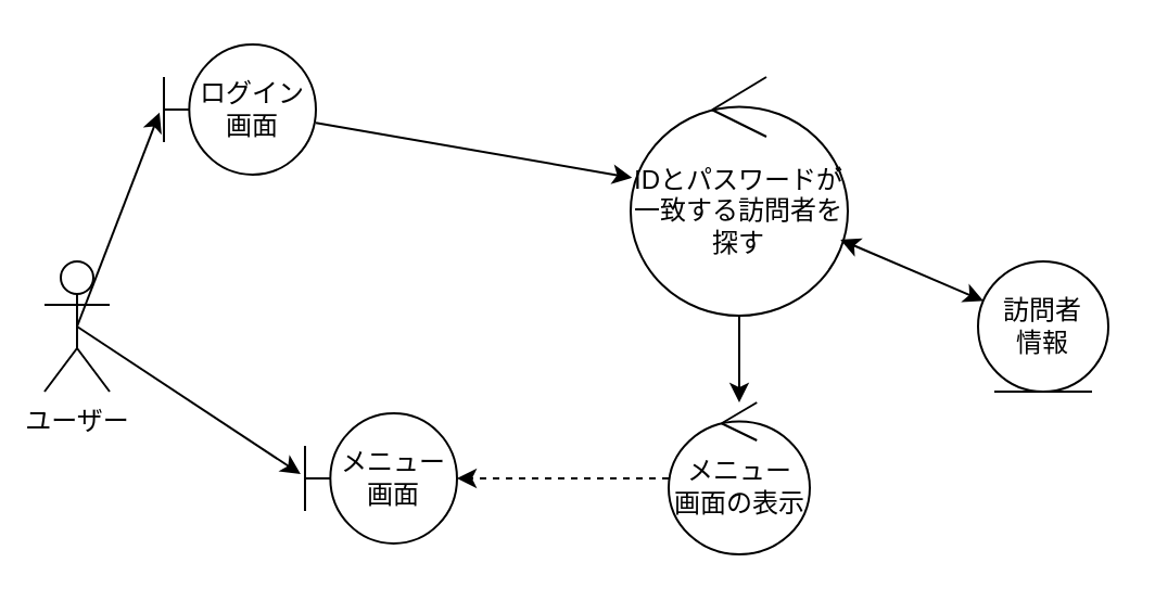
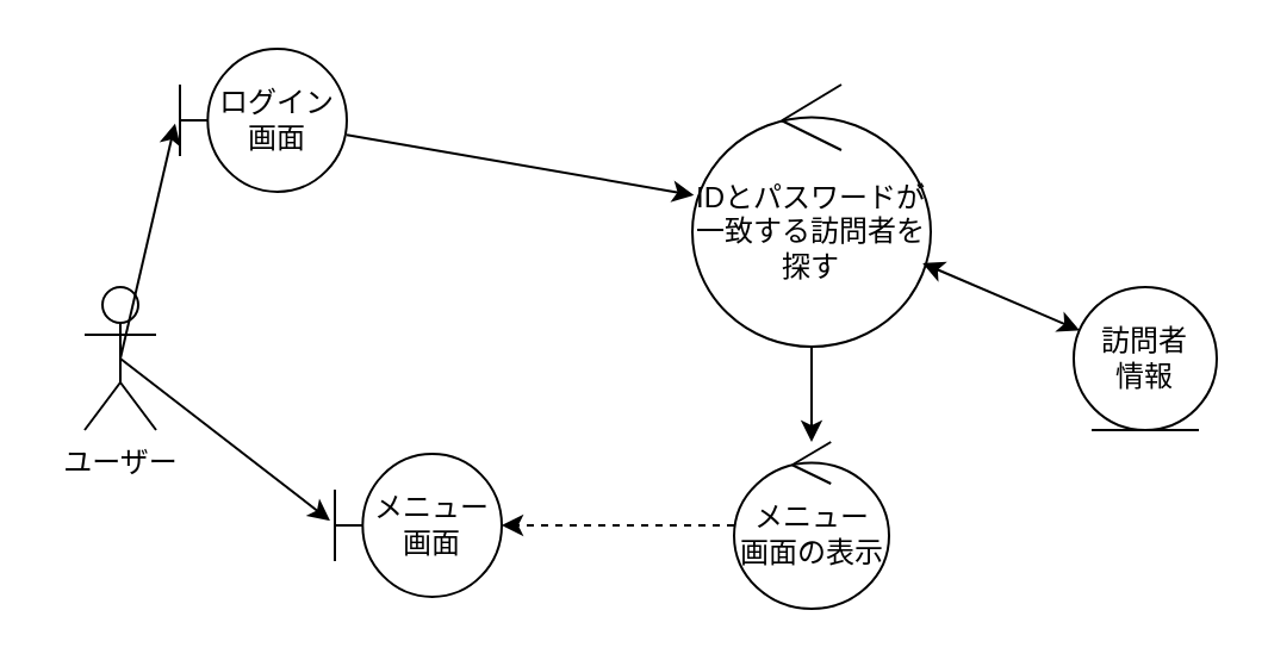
  <mxCell id="0" />
  <mxCell id="1" parent="0" />
- <mxCell id="2" value="ユーザー" style="shape=umlActor;verticalLabelPosition=bottom;verticalAlign=top;html=1;" vertex="1" parent="1"><mxGeometry x="20" y="120" width="30" height="60" as="geometry" /></mxCell>
+ <mxCell id="2" value="ユーザー" style="shape=umlActor;verticalLabelPosition=bottom;verticalAlign=top;html=1;" vertex="1" parent="1"><mxGeometry x="35" y="120" width="30" height="60" as="geometry" /></mxCell>
  <mxCell id="3" value="ログイン画面" style="shape=umlBoundary;whiteSpace=wrap;html=1;" vertex="1" parent="1"><mxGeometry x="75" y="20" width="70" height="60" as="geometry" /></mxCell>
  <mxCell id="4" value="メニュー画面" style="shape=umlBoundary;whiteSpace=wrap;html=1;" vertex="1" parent="1"><mxGeometry x="140" y="190" width="70" height="60" as="geometry" /></mxCell>
  <mxCell id="5" value="" style="endArrow=classic;html=1;rounded=0;exitX=0.5;exitY=0.5;exitDx=0;exitDy=0;exitPerimeter=0;entryX=-0.029;entryY=0.522;entryDx=0;entryDy=0;entryPerimeter=0;" edge="1" parent="1" source="2" target="3"><mxGeometry width="50" height="50" relative="1" as="geometry"><mxPoint x="240" y="190" as="sourcePoint" /><mxPoint x="290" y="140" as="targetPoint" /></mxGeometry></mxCell>
  <mxCell id="6" value="" style="endArrow=classic;html=1;rounded=0;exitX=0.5;exitY=0.5;exitDx=0;exitDy=0;exitPerimeter=0;entryX=-0.029;entryY=0.467;entryDx=0;entryDy=0;entryPerimeter=0;" edge="1" parent="1" source="2" target="4"><mxGeometry width="50" height="50" relative="1" as="geometry"><mxPoint x="140" y="240" as="sourcePoint" /><mxPoint x="245" y="180" as="targetPoint" /></mxGeometry></mxCell>
  <mxCell id="7" value="IDとパスワードが一致する訪問者を探す" style="ellipse;shape=umlControl;whiteSpace=wrap;html=1;" vertex="1" parent="1"><mxGeometry x="290" y="35" width="100" height="110" as="geometry" /></mxCell>
  <mxCell id="8" value="訪問者&lt;br&gt;情報" style="ellipse;shape=umlEntity;whiteSpace=wrap;html=1;" vertex="1" parent="1"><mxGeometry x="450" y="120" width="60" height="60" as="geometry" /></mxCell>
  <mxCell id="9" value="メニュー&lt;br&gt;画面の表示" style="ellipse;shape=umlControl;whiteSpace=wrap;html=1;" vertex="1" parent="1"><mxGeometry x="307.5" y="185" width="65" height="70" as="geometry" /></mxCell>
  <mxCell id="10" value="" style="endArrow=classic;html=1;rounded=0;" edge="1" parent="1" source="3" target="7"><mxGeometry width="50" height="50" relative="1" as="geometry"><mxPoint x="100" y="170" as="sourcePoint" /><mxPoint x="205" y="110" as="targetPoint" /></mxGeometry></mxCell>
  <mxCell id="11" value="" style="endArrow=classic;html=1;rounded=0;dashed=1;" edge="1" parent="1" source="9" target="4"><mxGeometry width="50" height="50" relative="1" as="geometry"><mxPoint x="240" y="230" as="sourcePoint" /><mxPoint x="345" y="170" as="targetPoint" /></mxGeometry></mxCell>
  <mxCell id="12" value="" style="endArrow=classic;html=1;rounded=0;" edge="1" parent="1" source="7" target="9"><mxGeometry width="50" height="50" relative="1" as="geometry"><mxPoint x="290" y="160" as="sourcePoint" /><mxPoint x="375" y="170" as="targetPoint" /></mxGeometry></mxCell>
  <mxCell id="13" value="" style="endArrow=classic;html=1;rounded=0;startArrow=classic;startFill=1;" edge="1" parent="1" source="7" target="8"><mxGeometry width="50" height="50" relative="1" as="geometry"><mxPoint x="450" y="290" as="sourcePoint" /><mxPoint x="555" y="230" as="targetPoint" /></mxGeometry></mxCell>
